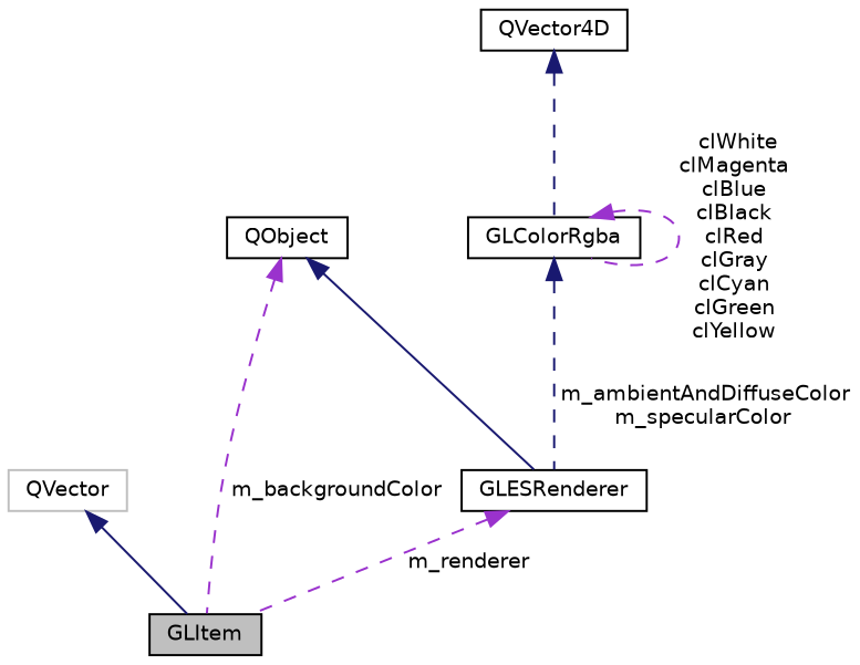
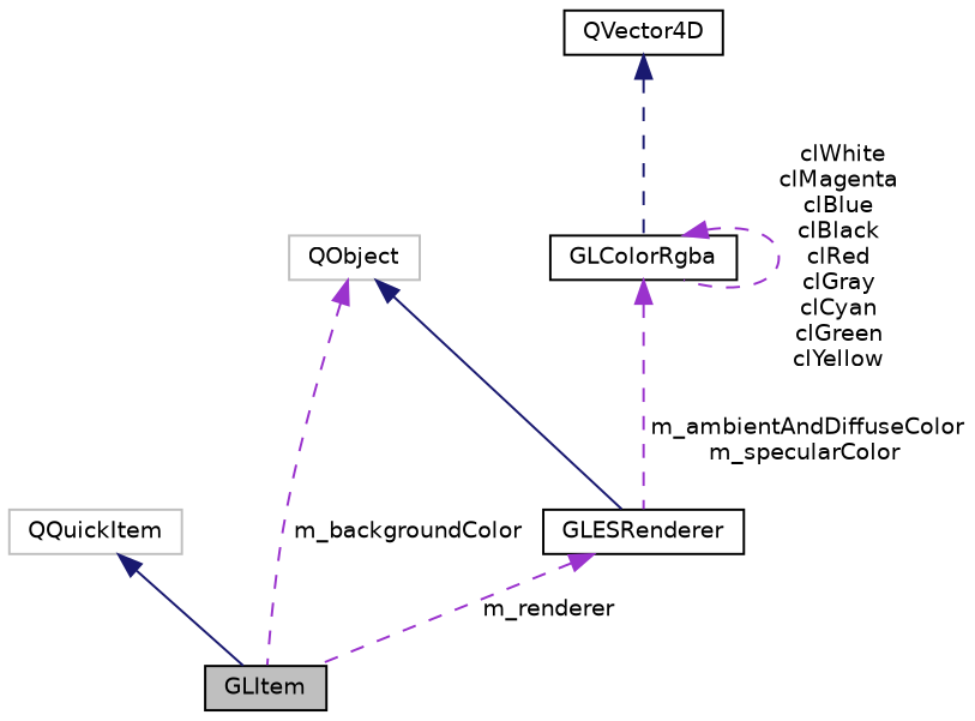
  digraph {
    node [color=black fillcolor=white fontname=Helvetica fontsize=10 shape=record style=filled]
    edge [color=darkorchid3 dir=back fontname=Helvetica fontsize=10 labelfontname=Helvetica labelfontsize=10 style=dashed]
    n1 [fillcolor=grey75 fontcolor=black height=0.2 label=GLItem width=0.4]
-   n2 [color=grey75 height=0.2 label=QVector width=0.4]
+   n2 [color=grey75 height=0.2 label=QQuickItem width=0.4]
    n3 [height=0.2 label=GLESRenderer width=0.4]
-   n4 [height=0.2 label=QObject width=0.4]
+   n4 [color=grey75 height=0.2 label=QObject width=0.4]
    n5 [height=0.2 label=GLColorRgba width=0.4]
    n6 [height=0.2 label=QVector4D width=0.4]
    n2 -> n1 [color=midnightblue style=solid]
    n3 -> n1 [label=" m_renderer"]
    n4 -> n1 [label=" m_backgroundColor"]
    n4 -> n3 [color=midnightblue style=solid]
-   n5 -> n3 [color=midnightblue label=" m_ambientAndDiffuseColor\nm_specularColor"]
+   n5 -> n3 [label=" m_ambientAndDiffuseColor\nm_specularColor"]
    n5 -> n5 [label=" clWhite\nclMagenta\nclBlue\nclBlack\nclRed\nclGray\nclCyan\nclGreen\nclYellow"]
    n6 -> n5 [color=midnightblue]
  }
